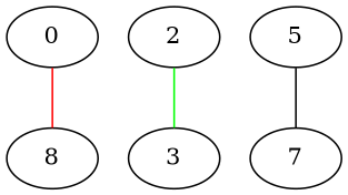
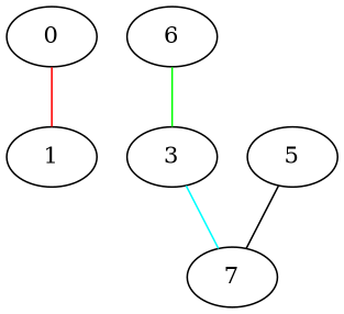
  graph {
    fontname="DejaVu Serif"
    node [fontname="DejaVu Serif"]
    edge [fontname="DejaVu Serif"]
    0
-   8
-   2
+   8 [label=1]
+   2 [label=6]
    3
    7
    5
    0 -- 8 [color=red]
    2 -- 3 [color=green]
+   3 -- 7 [color=cyan]
    5 -- 7 [color=black]
  }
